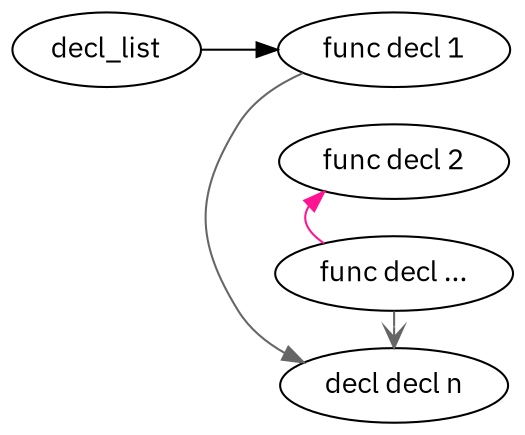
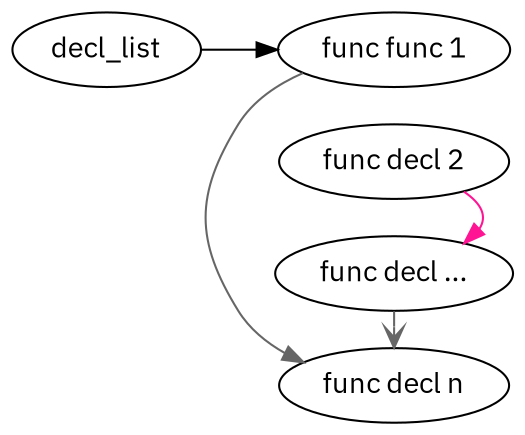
  digraph {
    fontname="IBM Plex Sans"
    rankdir=LR
    node [fontname="IBM Plex Sans"]
    edge [arrowhead=normal color=gray40 fontname="IBM Plex Sans"]
-   n1 [label="func decl 1"]
+   n1 [label="func func 1"]
    n2 [label="func decl 2"]
    n3 [label="func decl ..."]
-   n4 [label="decl decl n"]
+   n4 [label="func decl n"]
    n5 [label=decl_list]
    subgraph sub_1 {
      rank=same
      n1
      n2
      n3
      n4
    }
    n1 -> n4
-   n3 -> n2 [color=deeppink]
+   n2 -> n3 [color=deeppink]
    n3 -> n4 [arrowhead=vee]
    n5 -> n1 [color=black]
  }
